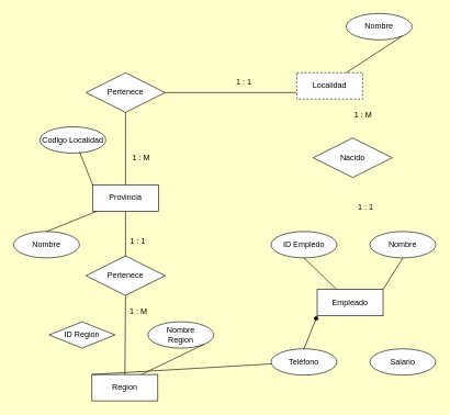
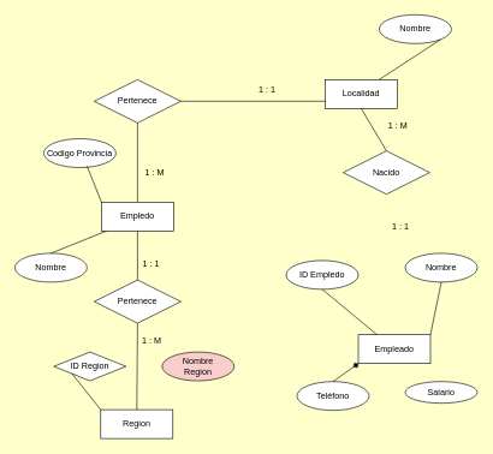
  <mxCell id="0" />
  <mxCell id="1" parent="0" />
  <mxCell id="2" value="Region" style="whiteSpace=wrap;html=1;align=center;" parent="1" vertex="1"><mxGeometry x="139" y="568" width="100" height="40" as="geometry" /></mxCell>
- <mxCell id="3" value="Localidad" style="whiteSpace=wrap;html=1;align=center;dashed=1;" parent="1" vertex="1"><mxGeometry x="450" y="110" width="100" height="40" as="geometry" /></mxCell>
- <mxCell id="4" value="Provincia" style="whiteSpace=wrap;html=1;align=center;" parent="1" vertex="1"><mxGeometry x="140" y="280" width="100" height="40" as="geometry" /></mxCell>
+ <mxCell id="3" value="Localidad" style="whiteSpace=wrap;html=1;align=center;" parent="1" vertex="1"><mxGeometry x="450" y="110" width="100" height="40" as="geometry" /></mxCell>
+ <mxCell id="4" value="Empledo" style="whiteSpace=wrap;html=1;align=center;" parent="1" vertex="1"><mxGeometry x="140" y="280" width="100" height="40" as="geometry" /></mxCell>
  <mxCell id="5" value="ID Region" style="rhombus;whiteSpace=wrap;html=1;align=center;" parent="1" vertex="1"><mxGeometry x="74" y="488" width="100" height="40" as="geometry" /></mxCell>
- <mxCell id="6" value="Nombre&lt;br&gt;Region" style="ellipse;whiteSpace=wrap;html=1;align=center;" parent="1" vertex="1"><mxGeometry x="224" y="488" width="100" height="40" as="geometry" /></mxCell>
+ <mxCell id="6" value="Nombre&lt;br&gt;Region" style="ellipse;whiteSpace=wrap;html=1;align=center;fillColor=#f8cecc;" parent="1" vertex="1"><mxGeometry x="224" y="488" width="100" height="40" as="geometry" /></mxCell>
  <mxCell id="7" value="Nombre" style="ellipse;whiteSpace=wrap;html=1;align=center;" parent="1" vertex="1"><mxGeometry x="525" y="20" width="100" height="40" as="geometry" /></mxCell>
- <mxCell id="8" value="Codigo Localidad" style="ellipse;whiteSpace=wrap;html=1;align=center;" parent="1" vertex="1"><mxGeometry x="60" y="192" width="100" height="40" as="geometry" /></mxCell>
+ <mxCell id="8" value="Codigo Provincia" style="ellipse;whiteSpace=wrap;html=1;align=center;" parent="1" vertex="1"><mxGeometry x="60" y="192" width="100" height="40" as="geometry" /></mxCell>
  <mxCell id="9" value="Nombre" style="ellipse;whiteSpace=wrap;html=1;align=center;" parent="1" vertex="1"><mxGeometry x="20" y="351" width="100" height="40" as="geometry" /></mxCell>
- <mxCell id="10" value="" style="endArrow=none;html=1;rounded=0;exitX=0;exitY=0;exitDx=0;exitDy=0;" parent="1" source="2" target="17" edge="1"><mxGeometry width="50" height="50" relative="1" as="geometry"><mxPoint x="424" y="758" as="sourcePoint" /><mxPoint x="474" y="708" as="targetPoint" /></mxGeometry></mxCell>
- <mxCell id="11" value="" style="endArrow=none;html=1;rounded=0;entryX=1;entryY=1;entryDx=0;entryDy=0;exitX=0.75;exitY=0;exitDx=0;exitDy=0;" parent="1" source="2" target="6" edge="1"><mxGeometry width="50" height="50" relative="1" as="geometry"><mxPoint x="424" y="758" as="sourcePoint" /><mxPoint x="474" y="708" as="targetPoint" /></mxGeometry></mxCell>
+ <mxCell id="10" value="" style="endArrow=none;html=1;rounded=0;entryX=0;entryY=1;entryDx=0;entryDy=0;exitX=0;exitY=0;exitDx=0;exitDy=0;" parent="1" source="2" target="5" edge="1"><mxGeometry width="50" height="50" relative="1" as="geometry"><mxPoint x="424" y="758" as="sourcePoint" /><mxPoint x="474" y="708" as="targetPoint" /></mxGeometry></mxCell>
  <mxCell id="12" value="" style="endArrow=none;html=1;rounded=0;entryX=1;entryY=1;entryDx=0;entryDy=0;exitX=0.75;exitY=0;exitDx=0;exitDy=0;" parent="1" source="3" target="7" edge="1"><mxGeometry width="50" height="50" relative="1" as="geometry"><mxPoint x="390" y="220" as="sourcePoint" /><mxPoint x="440" y="170" as="targetPoint" /></mxGeometry></mxCell>
  <mxCell id="13" value="" style="endArrow=none;html=1;rounded=0;exitX=0;exitY=0;exitDx=0;exitDy=0;" parent="1" source="4" edge="1"><mxGeometry width="50" height="50" relative="1" as="geometry"><mxPoint x="400" y="130" as="sourcePoint" /><mxPoint x="120" y="230" as="targetPoint" /></mxGeometry></mxCell>
- <mxCell id="14" value="Empleado" style="whiteSpace=wrap;html=1;align=center;" vertex="1" parent="1"><mxGeometry x="481" y="439" width="100" height="40" as="geometry" /></mxCell>
- <mxCell id="15" value="ID Empledo" style="ellipse;whiteSpace=wrap;html=1;align=center;" vertex="1" parent="1"><mxGeometry x="411" y="351" width="100" height="40" as="geometry" /></mxCell>
+ <mxCell id="14" value="Empleado" style="whiteSpace=wrap;html=1;align=center;" vertex="1" parent="1"><mxGeometry x="496" y="464" width="100" height="40" as="geometry" /></mxCell>
+ <mxCell id="15" value="ID Empledo" style="ellipse;whiteSpace=wrap;html=1;align=center;" vertex="1" parent="1"><mxGeometry x="396" y="361" width="100" height="40" as="geometry" /></mxCell>
  <mxCell id="16" value="Nombre" style="ellipse;whiteSpace=wrap;html=1;align=center;" vertex="1" parent="1"><mxGeometry x="561" y="351" width="100" height="40" as="geometry" /></mxCell>
  <mxCell id="17" value="Teléfono" style="ellipse;whiteSpace=wrap;html=1;align=center;" vertex="1" parent="1"><mxGeometry x="411" y="529" width="100" height="40" as="geometry" /></mxCell>
- <mxCell id="18" value="Salario" style="ellipse;whiteSpace=wrap;html=1;align=center;" vertex="1" parent="1"><mxGeometry x="561" y="529" width="100" height="40" as="geometry" /></mxCell>
+ <mxCell id="18" value="Salario" style="ellipse;whiteSpace=wrap;html=1;align=center;" vertex="1" parent="1"><mxGeometry x="561" y="529" width="100" height="30" as="geometry" /></mxCell>
  <mxCell id="19" value="" style="endArrow=none;html=1;rounded=0;entryX=0.5;entryY=1;entryDx=0;entryDy=0;" edge="1" parent="1" source="14" target="15"><mxGeometry width="50" height="50" relative="1" as="geometry"><mxPoint x="291" y="359" as="sourcePoint" /><mxPoint x="341" y="309" as="targetPoint" /></mxGeometry></mxCell>
  <mxCell id="20" value="" style="endArrow=none;html=1;rounded=0;entryX=0.5;entryY=1;entryDx=0;entryDy=0;exitX=1;exitY=0;exitDx=0;exitDy=0;" edge="1" parent="1" source="14" target="16"><mxGeometry width="50" height="50" relative="1" as="geometry"><mxPoint x="291" y="359" as="sourcePoint" /><mxPoint x="341" y="309" as="targetPoint" /></mxGeometry></mxCell>
  <mxCell id="21" value="" style="endArrow=diamond;html=1;rounded=0;entryX=0;entryY=1;entryDx=0;entryDy=0;exitX=0.5;exitY=0;exitDx=0;exitDy=0;" edge="1" parent="1" source="17" target="14"><mxGeometry width="50" height="50" relative="1" as="geometry"><mxPoint x="291" y="359" as="sourcePoint" /><mxPoint x="341" y="309" as="targetPoint" /></mxGeometry></mxCell>
  <mxCell id="22" value="Nacido" style="shape=rhombus;perimeter=rhombusPerimeter;whiteSpace=wrap;html=1;align=center;" vertex="1" parent="1"><mxGeometry x="475" y="209" width="120" height="60" as="geometry" /></mxCell>
+ <mxCell id="23" value="" style="endArrow=none;html=1;rounded=0;entryX=0.5;entryY=1;entryDx=0;entryDy=0;exitX=0.5;exitY=0;exitDx=0;exitDy=0;" edge="1" parent="1" source="22" target="3"><mxGeometry width="50" height="50" relative="1" as="geometry"><mxPoint x="291" y="359" as="sourcePoint" /><mxPoint x="341" y="309" as="targetPoint" /></mxGeometry></mxCell>
  <mxCell id="24" value="Pertenece" style="shape=rhombus;perimeter=rhombusPerimeter;whiteSpace=wrap;html=1;align=center;" vertex="1" parent="1"><mxGeometry x="130" y="110" width="120" height="60" as="geometry" /></mxCell>
  <mxCell id="25" value="" style="endArrow=none;html=1;rounded=0;entryX=0.5;entryY=1;entryDx=0;entryDy=0;" edge="1" parent="1" target="24"><mxGeometry width="50" height="50" relative="1" as="geometry"><mxPoint x="190" y="280" as="sourcePoint" /><mxPoint x="-4" y="189" as="targetPoint" /></mxGeometry></mxCell>
  <mxCell id="26" value="1 : 1" style="text;html=1;strokeColor=none;fillColor=none;align=center;verticalAlign=middle;whiteSpace=wrap;rounded=0;" vertex="1" parent="1"><mxGeometry x="525" y="299" width="60" height="30" as="geometry" /></mxCell>
  <mxCell id="27" value="1 : M" style="text;html=1;strokeColor=none;fillColor=none;align=center;verticalAlign=middle;whiteSpace=wrap;rounded=0;" vertex="1" parent="1"><mxGeometry x="521" y="160" width="60" height="30" as="geometry" /></mxCell>
  <mxCell id="28" value="1 : 1" style="text;html=1;strokeColor=none;fillColor=none;align=center;verticalAlign=middle;whiteSpace=wrap;rounded=0;" vertex="1" parent="1"><mxGeometry x="340" y="109" width="60" height="30" as="geometry" /></mxCell>
  <mxCell id="29" value="1 : M" style="text;html=1;strokeColor=none;fillColor=none;align=center;verticalAlign=middle;whiteSpace=wrap;rounded=0;" vertex="1" parent="1"><mxGeometry x="184" y="224" width="60" height="30" as="geometry" /></mxCell>
  <mxCell id="30" value="" style="endArrow=none;html=1;rounded=0;entryX=0;entryY=0.75;entryDx=0;entryDy=0;exitX=1;exitY=0.5;exitDx=0;exitDy=0;" edge="1" parent="1" source="24" target="3"><mxGeometry width="50" height="50" relative="1" as="geometry"><mxPoint x="400" y="409" as="sourcePoint" /><mxPoint x="450" y="359" as="targetPoint" /></mxGeometry></mxCell>
  <mxCell id="31" value="" style="endArrow=none;html=1;rounded=0;exitX=0.5;exitY=0;exitDx=0;exitDy=0;entryX=0.07;entryY=1;entryDx=0;entryDy=0;entryPerimeter=0;" edge="1" parent="1" source="9" target="4"><mxGeometry width="50" height="50" relative="1" as="geometry"><mxPoint x="400" y="409" as="sourcePoint" /><mxPoint x="450" y="359" as="targetPoint" /></mxGeometry></mxCell>
  <mxCell id="32" value="Pertenece" style="shape=rhombus;perimeter=rhombusPerimeter;whiteSpace=wrap;html=1;align=center;" vertex="1" parent="1"><mxGeometry x="130" y="388" width="120" height="60" as="geometry" /></mxCell>
  <mxCell id="33" value="" style="endArrow=none;html=1;rounded=0;entryX=0.5;entryY=1;entryDx=0;entryDy=0;exitX=0.5;exitY=0;exitDx=0;exitDy=0;" edge="1" parent="1" source="32" target="4"><mxGeometry width="50" height="50" relative="1" as="geometry"><mxPoint x="400" y="409" as="sourcePoint" /><mxPoint x="450" y="359" as="targetPoint" /></mxGeometry></mxCell>
  <mxCell id="34" value="" style="endArrow=none;html=1;rounded=0;entryX=0.5;entryY=1;entryDx=0;entryDy=0;exitX=0.5;exitY=0;exitDx=0;exitDy=0;" edge="1" parent="1" source="2" target="32"><mxGeometry width="50" height="50" relative="1" as="geometry"><mxPoint x="194" y="568" as="sourcePoint" /><mxPoint x="244" y="518" as="targetPoint" /></mxGeometry></mxCell>
  <mxCell id="35" value="1 : 1" style="text;html=1;strokeColor=none;fillColor=none;align=center;verticalAlign=middle;whiteSpace=wrap;rounded=0;" vertex="1" parent="1"><mxGeometry x="179" y="351" width="60" height="30" as="geometry" /></mxCell>
  <mxCell id="36" value="1 : M" style="text;html=1;strokeColor=none;fillColor=none;align=center;verticalAlign=middle;whiteSpace=wrap;rounded=0;" vertex="1" parent="1"><mxGeometry x="180" y="458" width="60" height="30" as="geometry" /></mxCell>
